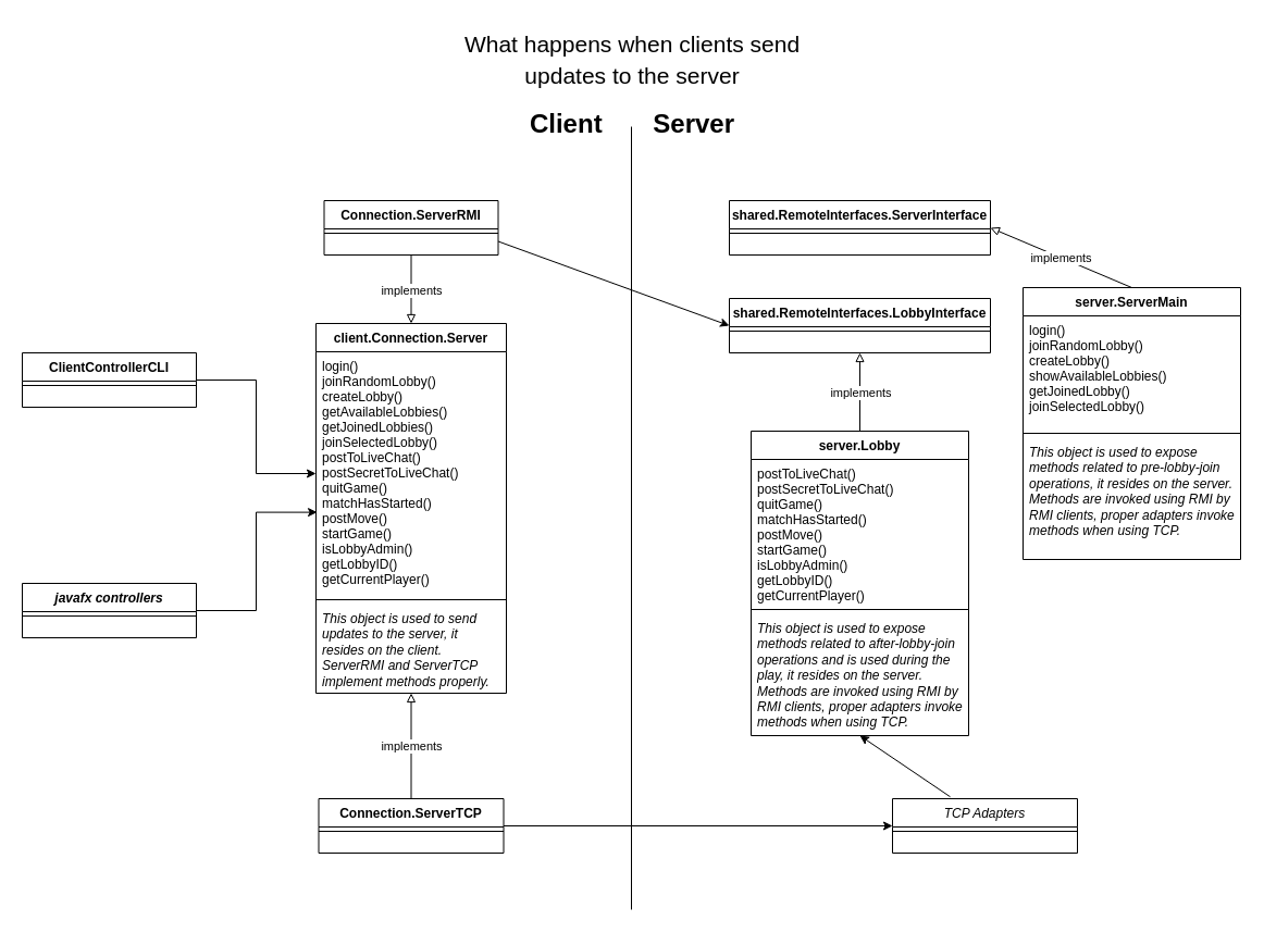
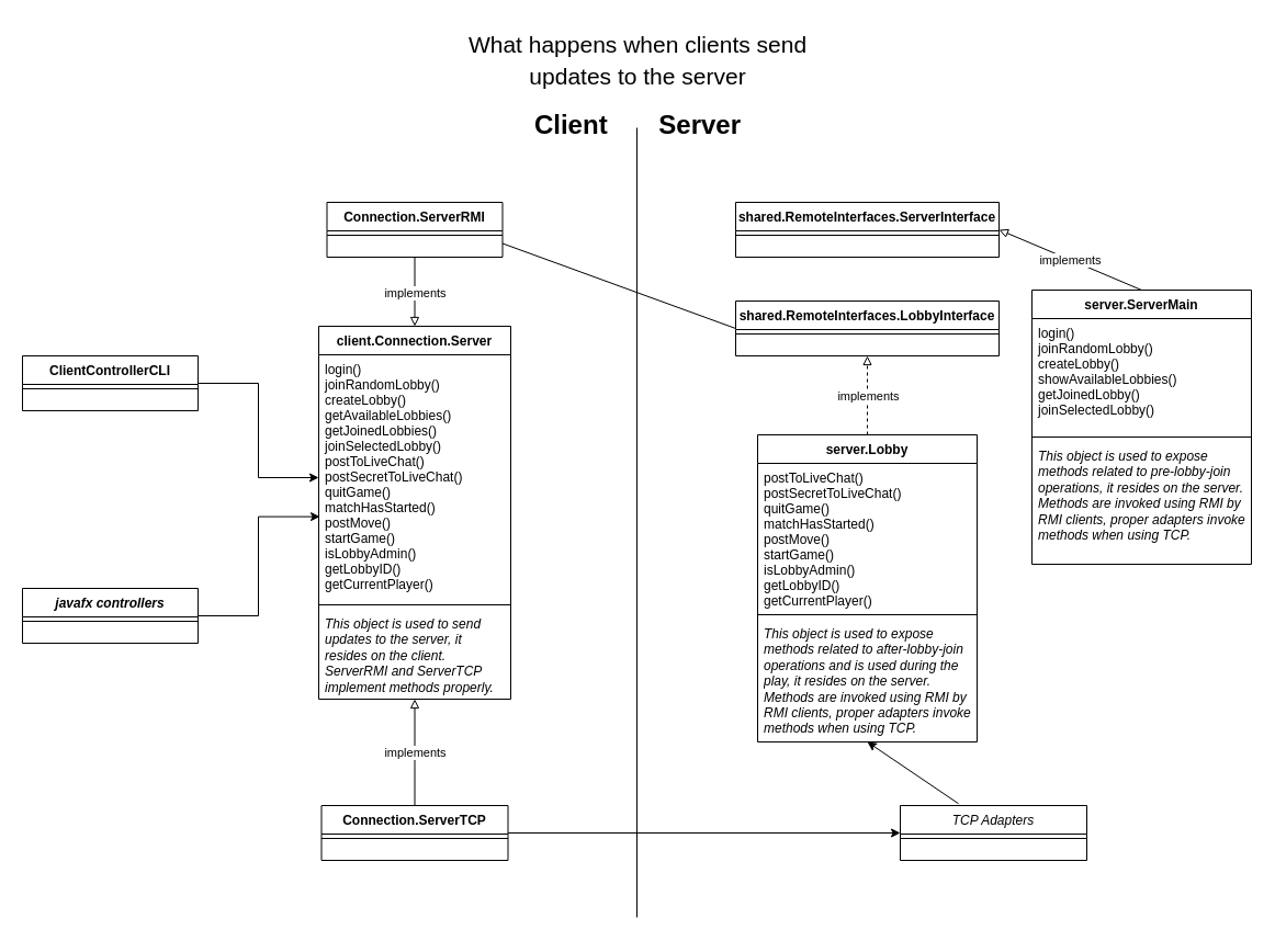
  <mxCell id="0" />
  <mxCell id="1" parent="0" />
  <mxCell id="2" value="client.Connection.Server" style="swimlane;fontStyle=1;align=center;verticalAlign=top;childLayout=stackLayout;horizontal=1;startSize=26;horizontalStack=0;resizeParent=1;resizeLast=0;collapsible=1;marginBottom=0;rounded=0;shadow=0;strokeWidth=1;" parent="1" vertex="1"><mxGeometry x="290" y="297" width="175" height="340" as="geometry"><mxRectangle x="230" y="140" width="160" height="26" as="alternateBounds" /></mxGeometry></mxCell>
  <mxCell id="3" value="login()&#10;joinRandomLobby()&#10;createLobby()&#10;getAvailableLobbies()&#10;getJoinedLobbies()&#10;joinSelectedLobby()&#10;postToLiveChat()&#10;postSecretToLiveChat()&#10;quitGame()&#10;matchHasStarted()&#10;postMove()&#10;startGame()&#10;isLobbyAdmin()&#10;getLobbyID()&#10;getCurrentPlayer()" style="text;align=left;verticalAlign=top;spacingLeft=4;spacingRight=4;overflow=hidden;rotatable=0;points=[[0,0.5],[1,0.5]];portConstraint=eastwest;" parent="2" vertex="1"><mxGeometry y="26" width="175" height="224" as="geometry" /></mxCell>
  <mxCell id="4" value="" style="line;html=1;strokeWidth=1;align=left;verticalAlign=middle;spacingTop=-1;spacingLeft=3;spacingRight=3;rotatable=0;labelPosition=right;points=[];portConstraint=eastwest;" parent="2" vertex="1"><mxGeometry y="250" width="175" height="8" as="geometry" /></mxCell>
  <mxCell id="5" value="This object is used to send updates to the server, it resides on the client. ServerRMI and ServerTCP implement methods properly.&#10;" style="text;align=left;verticalAlign=top;spacingLeft=4;spacingRight=4;overflow=hidden;rotatable=0;points=[[0,0.5],[1,0.5]];portConstraint=eastwest;horizontal=1;whiteSpace=wrap;fontStyle=2" parent="2" vertex="1"><mxGeometry y="258" width="175" height="82" as="geometry" /></mxCell>
  <mxCell id="6" value="" style="endArrow=none;html=1;rounded=0;" parent="1" edge="1"><mxGeometry width="50" height="50" relative="1" as="geometry"><mxPoint x="580" y="836" as="sourcePoint" /><mxPoint x="580" y="116" as="targetPoint" /></mxGeometry></mxCell>
  <mxCell id="7" value="&lt;h1 align=&quot;center&quot;&gt;&lt;span style=&quot;font-weight: normal;&quot;&gt;&lt;font style=&quot;font-size: 21px;&quot;&gt;What happens when clients send updates to the server&lt;/font&gt;&lt;/span&gt;&lt;br&gt;&lt;/h1&gt;&lt;h1 align=&quot;center&quot;&gt;Client &amp;nbsp;&amp;nbsp;&amp;nbsp;&amp;nbsp;&amp;nbsp; Server&lt;br&gt;&lt;/h1&gt;" style="text;html=1;strokeColor=none;fillColor=none;spacing=5;spacingTop=-20;whiteSpace=wrap;overflow=hidden;rounded=0;align=center;" parent="1" vertex="1"><mxGeometry x="419" y="20" width="324" height="138" as="geometry" /></mxCell>
  <mxCell id="8" value="Connection.ServerRMI" style="swimlane;fontStyle=1;align=center;verticalAlign=top;childLayout=stackLayout;horizontal=1;startSize=26;horizontalStack=0;resizeParent=1;resizeLast=0;collapsible=1;marginBottom=0;rounded=0;shadow=0;strokeWidth=1;" parent="1" vertex="1"><mxGeometry x="297.5" y="184" width="160" height="50" as="geometry"><mxRectangle x="230" y="140" width="160" height="26" as="alternateBounds" /></mxGeometry></mxCell>
  <mxCell id="9" value="" style="line;html=1;strokeWidth=1;align=left;verticalAlign=middle;spacingTop=-1;spacingLeft=3;spacingRight=3;rotatable=0;labelPosition=right;points=[];portConstraint=eastwest;" parent="8" vertex="1"><mxGeometry y="26" width="160" height="8" as="geometry" /></mxCell>
  <mxCell id="10" value="" style="endArrow=block;html=1;rounded=0;exitX=0.5;exitY=1;exitDx=0;exitDy=0;entryX=0.5;entryY=0;entryDx=0;entryDy=0;endFill=0;" parent="1" source="8" target="2" edge="1"><mxGeometry relative="1" as="geometry"><mxPoint x="350" y="334" as="sourcePoint" /><mxPoint x="450" y="334" as="targetPoint" /></mxGeometry></mxCell>
  <mxCell id="11" value="implements" style="edgeLabel;resizable=0;html=1;align=center;verticalAlign=middle;" parent="10" connectable="0" vertex="1"><mxGeometry relative="1" as="geometry" /></mxCell>
  <mxCell id="12" value="Connection.ServerTCP" style="swimlane;fontStyle=1;align=center;verticalAlign=top;childLayout=stackLayout;horizontal=1;startSize=26;horizontalStack=0;resizeParent=1;resizeLast=0;collapsible=1;marginBottom=0;rounded=0;shadow=0;strokeWidth=1;" parent="1" vertex="1"><mxGeometry x="292.5" y="734" width="170" height="50" as="geometry"><mxRectangle x="230" y="140" width="160" height="26" as="alternateBounds" /></mxGeometry></mxCell>
  <mxCell id="13" value="" style="line;html=1;strokeWidth=1;align=left;verticalAlign=middle;spacingTop=-1;spacingLeft=3;spacingRight=3;rotatable=0;labelPosition=right;points=[];portConstraint=eastwest;" parent="12" vertex="1"><mxGeometry y="26" width="170" height="8" as="geometry" /></mxCell>
  <mxCell id="14" value="" style="endArrow=block;html=1;rounded=0;exitX=0.5;exitY=0;exitDx=0;exitDy=0;endFill=0;" parent="1" source="12" target="5" edge="1"><mxGeometry relative="1" as="geometry"><mxPoint x="210" y="574" as="sourcePoint" /><mxPoint x="310" y="574" as="targetPoint" /></mxGeometry></mxCell>
  <mxCell id="15" value="&lt;div&gt;implements&lt;/div&gt;" style="edgeLabel;resizable=0;html=1;align=center;verticalAlign=middle;" parent="14" connectable="0" vertex="1"><mxGeometry relative="1" as="geometry" /></mxCell>
  <mxCell id="16" value="server.ServerMain" style="swimlane;fontStyle=1;align=center;verticalAlign=top;childLayout=stackLayout;horizontal=1;startSize=26;horizontalStack=0;resizeParent=1;resizeLast=0;collapsible=1;marginBottom=0;rounded=0;shadow=0;strokeWidth=1;" parent="1" vertex="1"><mxGeometry x="940" y="264" width="200" height="250" as="geometry"><mxRectangle x="230" y="140" width="160" height="26" as="alternateBounds" /></mxGeometry></mxCell>
  <mxCell id="17" value="login()&#10;joinRandomLobby()&#10;createLobby()&#10;showAvailableLobbies()&#10;getJoinedLobby()&#10;joinSelectedLobby()" style="text;align=left;verticalAlign=top;spacingLeft=4;spacingRight=4;overflow=hidden;rotatable=0;points=[[0,0.5],[1,0.5]];portConstraint=eastwest;" parent="16" vertex="1"><mxGeometry y="26" width="200" height="104" as="geometry" /></mxCell>
  <mxCell id="18" value="" style="line;html=1;strokeWidth=1;align=left;verticalAlign=middle;spacingTop=-1;spacingLeft=3;spacingRight=3;rotatable=0;labelPosition=right;points=[];portConstraint=eastwest;" parent="16" vertex="1"><mxGeometry y="130" width="200" height="8" as="geometry" /></mxCell>
  <mxCell id="19" value="This object is used to expose methods related to pre-lobby-join operations, it resides on the server.&#10;Methods are invoked using RMI by RMI clients, proper adapters invoke methods when using TCP." style="text;align=left;verticalAlign=top;spacingLeft=4;spacingRight=4;overflow=hidden;rotatable=0;points=[[0,0.5],[1,0.5]];portConstraint=eastwest;horizontal=1;whiteSpace=wrap;fontStyle=2" parent="16" vertex="1"><mxGeometry y="138" width="200" height="102" as="geometry" /></mxCell>
  <mxCell id="20" value="shared.RemoteInterfaces.ServerInterface" style="swimlane;fontStyle=1;align=center;verticalAlign=top;childLayout=stackLayout;horizontal=1;startSize=26;horizontalStack=0;resizeParent=1;resizeLast=0;collapsible=1;marginBottom=0;rounded=0;shadow=0;strokeWidth=1;" parent="1" vertex="1"><mxGeometry x="670" y="184" width="240" height="50" as="geometry"><mxRectangle x="230" y="140" width="160" height="26" as="alternateBounds" /></mxGeometry></mxCell>
  <mxCell id="21" value="" style="line;html=1;strokeWidth=1;align=left;verticalAlign=middle;spacingTop=-1;spacingLeft=3;spacingRight=3;rotatable=0;labelPosition=right;points=[];portConstraint=eastwest;" parent="20" vertex="1"><mxGeometry y="26" width="240" height="8" as="geometry" /></mxCell>
  <mxCell id="22" value="" style="endArrow=block;html=1;rounded=0;exitX=0.5;exitY=0;exitDx=0;exitDy=0;entryX=1;entryY=0.5;entryDx=0;entryDy=0;endFill=0;" parent="1" source="16" target="20" edge="1"><mxGeometry relative="1" as="geometry"><mxPoint x="970" y="234" as="sourcePoint" /><mxPoint x="970" y="324" as="targetPoint" /></mxGeometry></mxCell>
  <mxCell id="23" value="implements" style="edgeLabel;resizable=0;html=1;align=center;verticalAlign=middle;" parent="22" connectable="0" vertex="1"><mxGeometry relative="1" as="geometry" /></mxCell>
  <mxCell id="24" style="edgeStyle=orthogonalEdgeStyle;rounded=0;orthogonalLoop=1;jettySize=auto;html=1;exitX=1;exitY=0.5;exitDx=0;exitDy=0;entryX=0;entryY=0.5;entryDx=0;entryDy=0;" parent="1" source="25" target="3" edge="1"><mxGeometry relative="1" as="geometry" /></mxCell>
  <mxCell id="25" value="ClientControllerCLI" style="swimlane;fontStyle=1;align=center;verticalAlign=top;childLayout=stackLayout;horizontal=1;startSize=26;horizontalStack=0;resizeParent=1;resizeLast=0;collapsible=1;marginBottom=0;rounded=0;shadow=0;strokeWidth=1;" parent="1" vertex="1"><mxGeometry x="20" y="324" width="160" height="50" as="geometry"><mxRectangle x="230" y="140" width="160" height="26" as="alternateBounds" /></mxGeometry></mxCell>
  <mxCell id="26" value="" style="line;html=1;strokeWidth=1;align=left;verticalAlign=middle;spacingTop=-1;spacingLeft=3;spacingRight=3;rotatable=0;labelPosition=right;points=[];portConstraint=eastwest;" parent="25" vertex="1"><mxGeometry y="26" width="160" height="8" as="geometry" /></mxCell>
  <mxCell id="27" value="TCP Adapters" style="swimlane;fontStyle=2;align=center;verticalAlign=top;childLayout=stackLayout;horizontal=1;startSize=26;horizontalStack=0;resizeParent=1;resizeLast=0;collapsible=1;marginBottom=0;rounded=0;shadow=0;strokeWidth=1;" parent="1" vertex="1"><mxGeometry x="820" y="734" width="170" height="50" as="geometry"><mxRectangle x="230" y="140" width="160" height="26" as="alternateBounds" /></mxGeometry></mxCell>
  <mxCell id="28" value="" style="line;html=1;strokeWidth=1;align=left;verticalAlign=middle;spacingTop=-1;spacingLeft=3;spacingRight=3;rotatable=0;labelPosition=right;points=[];portConstraint=eastwest;" parent="27" vertex="1"><mxGeometry y="26" width="170" height="8" as="geometry" /></mxCell>
  <mxCell id="29" value="" style="endArrow=classic;html=1;rounded=0;exitX=1;exitY=0.5;exitDx=0;exitDy=0;entryX=0;entryY=0.5;entryDx=0;entryDy=0;" parent="1" source="12" target="27" edge="1"><mxGeometry width="50" height="50" relative="1" as="geometry"><mxPoint x="500" y="576" as="sourcePoint" /><mxPoint x="550" y="526" as="targetPoint" /></mxGeometry></mxCell>
  <mxCell id="30" style="edgeStyle=orthogonalEdgeStyle;rounded=0;orthogonalLoop=1;jettySize=auto;html=1;exitX=1;exitY=0.5;exitDx=0;exitDy=0;entryX=0.006;entryY=0.659;entryDx=0;entryDy=0;entryPerimeter=0;" parent="1" source="31" target="3" edge="1"><mxGeometry relative="1" as="geometry" /></mxCell>
  <mxCell id="31" value="javafx controllers" style="swimlane;fontStyle=3;align=center;verticalAlign=top;childLayout=stackLayout;horizontal=1;startSize=26;horizontalStack=0;resizeParent=1;resizeLast=0;collapsible=1;marginBottom=0;rounded=0;shadow=0;strokeWidth=1;" parent="1" vertex="1"><mxGeometry x="20" y="536" width="160" height="50" as="geometry"><mxRectangle x="230" y="140" width="160" height="26" as="alternateBounds" /></mxGeometry></mxCell>
  <mxCell id="32" value="" style="line;html=1;strokeWidth=1;align=left;verticalAlign=middle;spacingTop=-1;spacingLeft=3;spacingRight=3;rotatable=0;labelPosition=right;points=[];portConstraint=eastwest;" parent="31" vertex="1"><mxGeometry y="26" width="160" height="8" as="geometry" /></mxCell>
  <mxCell id="33" value="shared.RemoteInterfaces.LobbyInterface" style="swimlane;fontStyle=1;align=center;verticalAlign=top;childLayout=stackLayout;horizontal=1;startSize=26;horizontalStack=0;resizeParent=1;resizeLast=0;collapsible=1;marginBottom=0;rounded=0;shadow=0;strokeWidth=1;" parent="1" vertex="1"><mxGeometry x="670" y="274" width="240" height="50" as="geometry"><mxRectangle x="230" y="140" width="160" height="26" as="alternateBounds" /></mxGeometry></mxCell>
  <mxCell id="34" value="" style="line;html=1;strokeWidth=1;align=left;verticalAlign=middle;spacingTop=-1;spacingLeft=3;spacingRight=3;rotatable=0;labelPosition=right;points=[];portConstraint=eastwest;" parent="33" vertex="1"><mxGeometry y="26" width="240" height="8" as="geometry" /></mxCell>
- <mxCell id="35" value="" style="endArrow=classic;html=1;rounded=0;exitX=1;exitY=0.75;exitDx=0;exitDy=0;entryX=0;entryY=0.5;entryDx=0;entryDy=0;" parent="1" source="8" target="33" edge="1"><mxGeometry relative="1" as="geometry"><mxPoint x="468" y="219" as="sourcePoint" /><mxPoint x="680" y="219" as="targetPoint" /></mxGeometry></mxCell>
+ <mxCell id="35" value="" style="endArrow=none;html=1;rounded=0;exitX=1;exitY=0.75;exitDx=0;exitDy=0;entryX=0;entryY=0.5;entryDx=0;entryDy=0;" parent="1" source="8" target="33" edge="1"><mxGeometry relative="1" as="geometry"><mxPoint x="468" y="219" as="sourcePoint" /><mxPoint x="680" y="219" as="targetPoint" /></mxGeometry></mxCell>
  <mxCell id="36" value="server.Lobby" style="swimlane;fontStyle=1;align=center;verticalAlign=top;childLayout=stackLayout;horizontal=1;startSize=26;horizontalStack=0;resizeParent=1;resizeLast=0;collapsible=1;marginBottom=0;rounded=0;shadow=0;strokeWidth=1;" parent="1" vertex="1"><mxGeometry x="690" y="396" width="200" height="280" as="geometry"><mxRectangle x="230" y="140" width="160" height="26" as="alternateBounds" /></mxGeometry></mxCell>
  <mxCell id="37" value="postToLiveChat()&#10;postSecretToLiveChat()&#10;quitGame()&#10;matchHasStarted()&#10;postMove()&#10;startGame()&#10;isLobbyAdmin()&#10;getLobbyID()&#10;getCurrentPlayer()" style="text;align=left;verticalAlign=top;spacingLeft=4;spacingRight=4;overflow=hidden;rotatable=0;points=[[0,0.5],[1,0.5]];portConstraint=eastwest;" parent="36" vertex="1"><mxGeometry y="26" width="200" height="134" as="geometry" /></mxCell>
  <mxCell id="38" value="" style="line;html=1;strokeWidth=1;align=left;verticalAlign=middle;spacingTop=-1;spacingLeft=3;spacingRight=3;rotatable=0;labelPosition=right;points=[];portConstraint=eastwest;" parent="36" vertex="1"><mxGeometry y="160" width="200" height="8" as="geometry" /></mxCell>
  <mxCell id="39" value="This object is used to expose methods related to after-lobby-join operations and is used during the play, it resides on the server.&#10;Methods are invoked using RMI by RMI clients, proper adapters invoke methods when using TCP." style="text;align=left;verticalAlign=top;spacingLeft=4;spacingRight=4;overflow=hidden;rotatable=0;points=[[0,0.5],[1,0.5]];portConstraint=eastwest;horizontal=1;whiteSpace=wrap;fontStyle=2" parent="36" vertex="1"><mxGeometry y="168" width="200" height="112" as="geometry" /></mxCell>
- <mxCell id="40" value="" style="endArrow=block;html=1;rounded=0;exitX=0.5;exitY=0;exitDx=0;exitDy=0;entryX=0.5;entryY=1;entryDx=0;entryDy=0;endFill=0;" parent="1" source="36" target="33" edge="1"><mxGeometry relative="1" as="geometry"><mxPoint x="1050" y="274" as="sourcePoint" /><mxPoint x="920" y="219" as="targetPoint" /></mxGeometry></mxCell>
+ <mxCell id="40" value="" style="endArrow=block;html=1;rounded=0;exitX=0.5;exitY=0;exitDx=0;exitDy=0;entryX=0.5;entryY=1;entryDx=0;entryDy=0;endFill=0;dashed=1;" parent="1" source="36" target="33" edge="1"><mxGeometry relative="1" as="geometry"><mxPoint x="1050" y="274" as="sourcePoint" /><mxPoint x="920" y="219" as="targetPoint" /></mxGeometry></mxCell>
  <mxCell id="41" value="implements" style="edgeLabel;resizable=0;html=1;align=center;verticalAlign=middle;" parent="40" connectable="0" vertex="1"><mxGeometry relative="1" as="geometry" /></mxCell>
  <mxCell id="42" value="" style="endArrow=classic;html=1;rounded=0;exitX=0.312;exitY=-0.035;exitDx=0;exitDy=0;exitPerimeter=0;entryX=0.5;entryY=1;entryDx=0;entryDy=0;" parent="1" source="27" target="36" edge="1"><mxGeometry width="50" height="50" relative="1" as="geometry"><mxPoint x="760" y="646" as="sourcePoint" /><mxPoint x="810" y="596" as="targetPoint" /></mxGeometry></mxCell>
